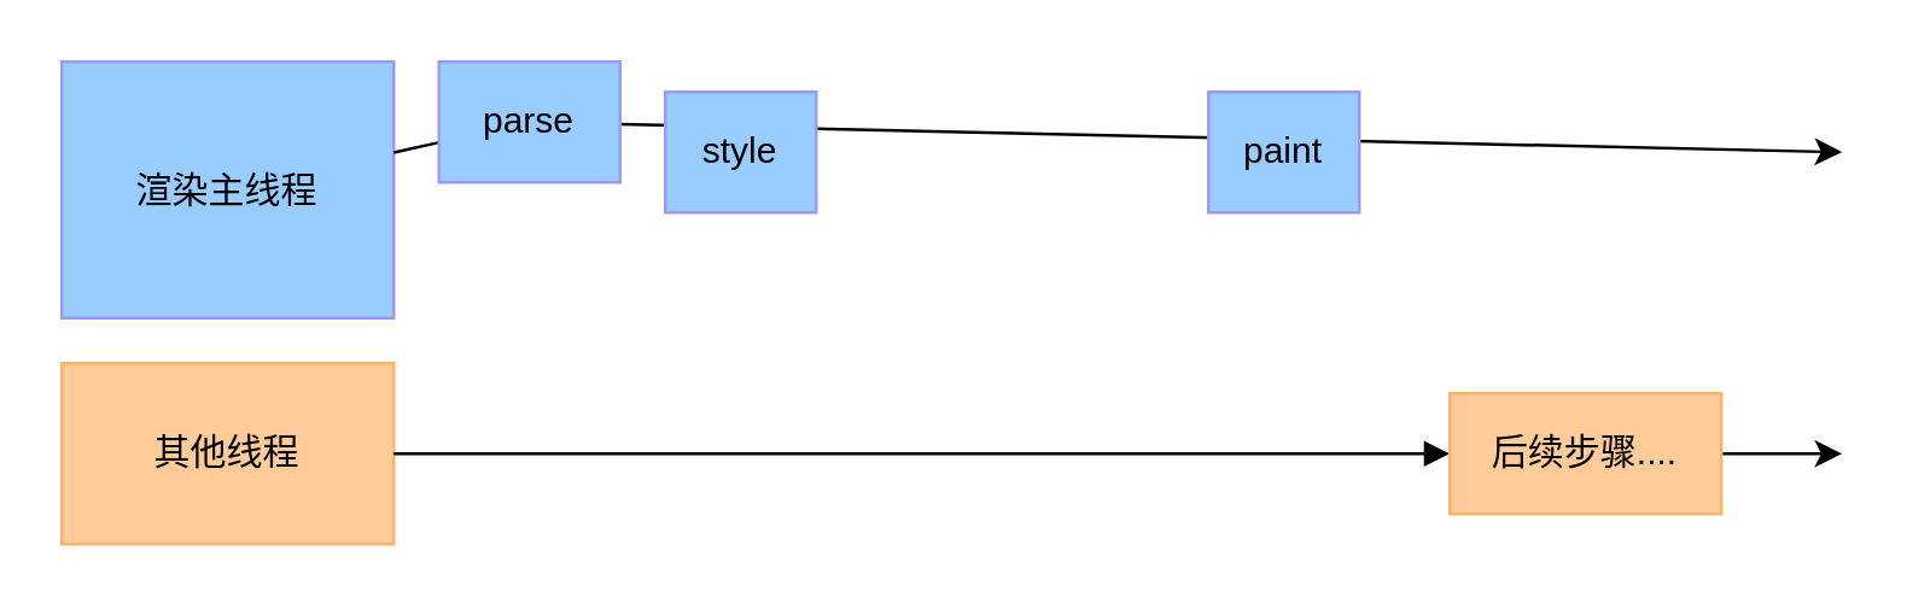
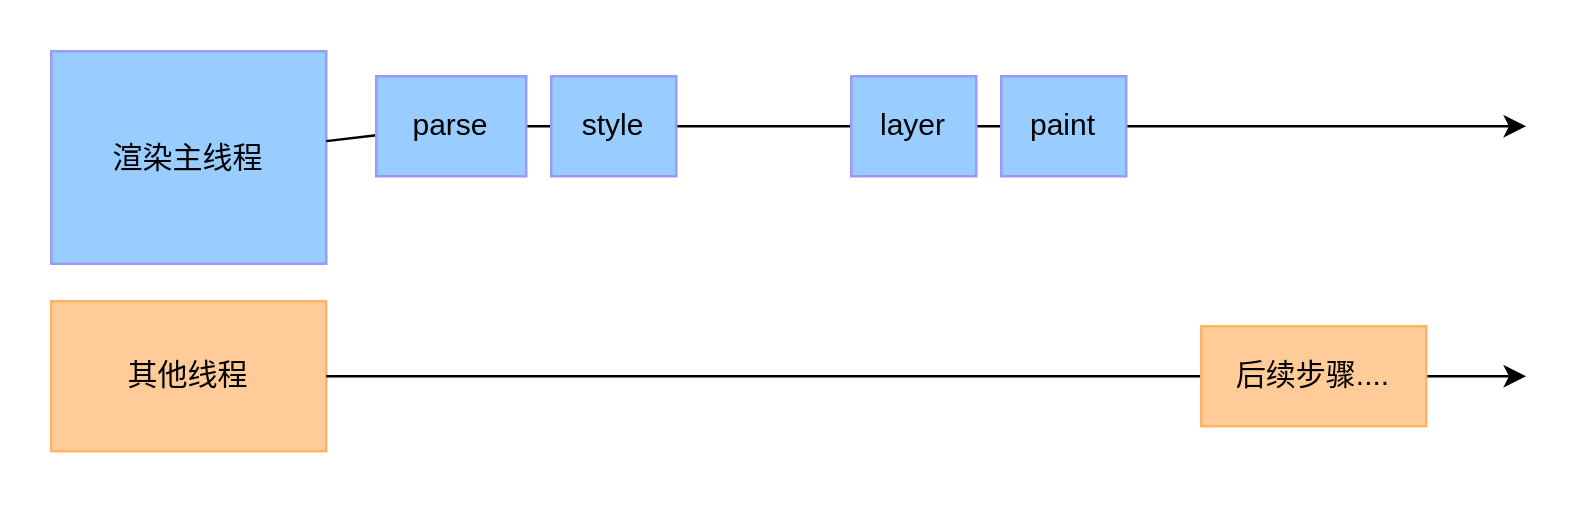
  <mxCell id="0" />
  <mxCell id="1" parent="0" />
  <mxCell id="2" value="" style="endArrow=classic;html=1;fontColor=#000000;strokeColor=#000000;startArrow=none;" parent="1" edge="1" source="12"><mxGeometry width="50" height="50" relative="1" as="geometry"><mxPoint x="420" y="49.5" as="sourcePoint" /><mxPoint x="610" y="50" as="targetPoint" /></mxGeometry></mxCell>
  <mxCell id="3" value="渲染主线程" style="rounded=0;whiteSpace=wrap;html=1;fontColor=#000000;fillColor=#99CCFF;strokeColor=#9999FF;" parent="1" vertex="1"><mxGeometry x="20" y="20" width="110" height="85" as="geometry" /></mxCell>
  <mxCell id="4" value="其他线程" style="rounded=0;whiteSpace=wrap;html=1;fillColor=#FFCC99;fontColor=#000000;strokeColor=#FFB366;" parent="1" vertex="1"><mxGeometry x="20" y="120" width="110" height="60" as="geometry" /></mxCell>
  <mxCell id="5" value="" style="endArrow=classic;html=1;fontColor=#000000;strokeColor=#000000;endFill=1;startArrow=none;" parent="1" source="14" edge="1"><mxGeometry width="50" height="50" relative="1" as="geometry"><mxPoint x="130" y="150" as="sourcePoint" /><mxPoint x="610" y="150" as="targetPoint" /></mxGeometry></mxCell>
  <mxCell id="6" value="" style="endArrow=none;html=1;fontColor=#000000;strokeColor=#000000;startArrow=none;" parent="1" edge="1"><mxGeometry width="50" height="50" relative="1" as="geometry"><mxPoint x="598" y="50" as="sourcePoint" /><mxPoint x="598" y="50" as="targetPoint" /></mxGeometry></mxCell>
  <mxCell id="7" value="style" style="rounded=0;whiteSpace=wrap;html=1;fontColor=#000000;fillColor=#99CCFF;strokeColor=#9999FF;" vertex="1" parent="1"><mxGeometry x="220" y="30" width="50" height="40" as="geometry" /></mxCell>
+ <mxCell id="8" value="layer" style="rounded=0;whiteSpace=wrap;html=1;fontColor=#000000;fillColor=#99CCFF;strokeColor=#9999FF;" vertex="1" parent="1"><mxGeometry x="340" y="30" width="50" height="40" as="geometry" /></mxCell>
  <mxCell id="9" value="" style="endArrow=none;html=1;fontColor=#000000;strokeColor=#000000;startArrow=none;" edge="1" parent="1" target="10"><mxGeometry width="50" height="50" relative="1" as="geometry"><mxPoint x="420" y="49.5" as="sourcePoint" /><mxPoint x="500" y="50" as="targetPoint" /></mxGeometry></mxCell>
  <mxCell id="10" value="paint" style="rounded=0;whiteSpace=wrap;html=1;fontColor=#000000;fillColor=#99CCFF;strokeColor=#9999FF;" vertex="1" parent="1"><mxGeometry x="400" y="30" width="50" height="40" as="geometry" /></mxCell>
  <mxCell id="11" value="" style="endArrow=none;html=1;fontColor=#000000;strokeColor=#000000;startArrow=none;" edge="1" parent="1" source="3" target="12"><mxGeometry width="50" height="50" relative="1" as="geometry"><mxPoint x="130" y="50" as="sourcePoint" /><mxPoint x="500" y="50" as="targetPoint" /></mxGeometry></mxCell>
- <mxCell id="12" value="parse" style="rounded=0;whiteSpace=wrap;html=1;fontColor=#000000;fillColor=#99CCFF;strokeColor=#9999FF;" parent="1" vertex="1"><mxGeometry x="145" y="20" width="60" height="40" as="geometry" /></mxCell>
- <mxCell id="13" value="" style="endArrow=block;html=1;fontColor=#000000;strokeColor=#000000;endFill=1;" edge="1" parent="1" source="4" target="14"><mxGeometry width="50" height="50" relative="1" as="geometry"><mxPoint x="130" y="150" as="sourcePoint" /><mxPoint x="500" y="150" as="targetPoint" /></mxGeometry></mxCell>
+ <mxCell id="12" value="parse" style="rounded=0;whiteSpace=wrap;html=1;fontColor=#000000;fillColor=#99CCFF;strokeColor=#9999FF;" parent="1" vertex="1"><mxGeometry x="150" y="30" width="60" height="40" as="geometry" /></mxCell>
+ <mxCell id="13" value="" style="endArrow=none;html=1;fontColor=#000000;strokeColor=#000000;endFill=1;" edge="1" parent="1" source="4" target="14"><mxGeometry width="50" height="50" relative="1" as="geometry"><mxPoint x="130" y="150" as="sourcePoint" /><mxPoint x="500" y="150" as="targetPoint" /></mxGeometry></mxCell>
  <mxCell id="14" value="后续步骤...." style="rounded=0;whiteSpace=wrap;html=1;fontColor=#000000;fillColor=#FFCC99;strokeColor=#FFB366;" parent="1" vertex="1"><mxGeometry x="480" y="130" width="90" height="40" as="geometry" /></mxCell>
